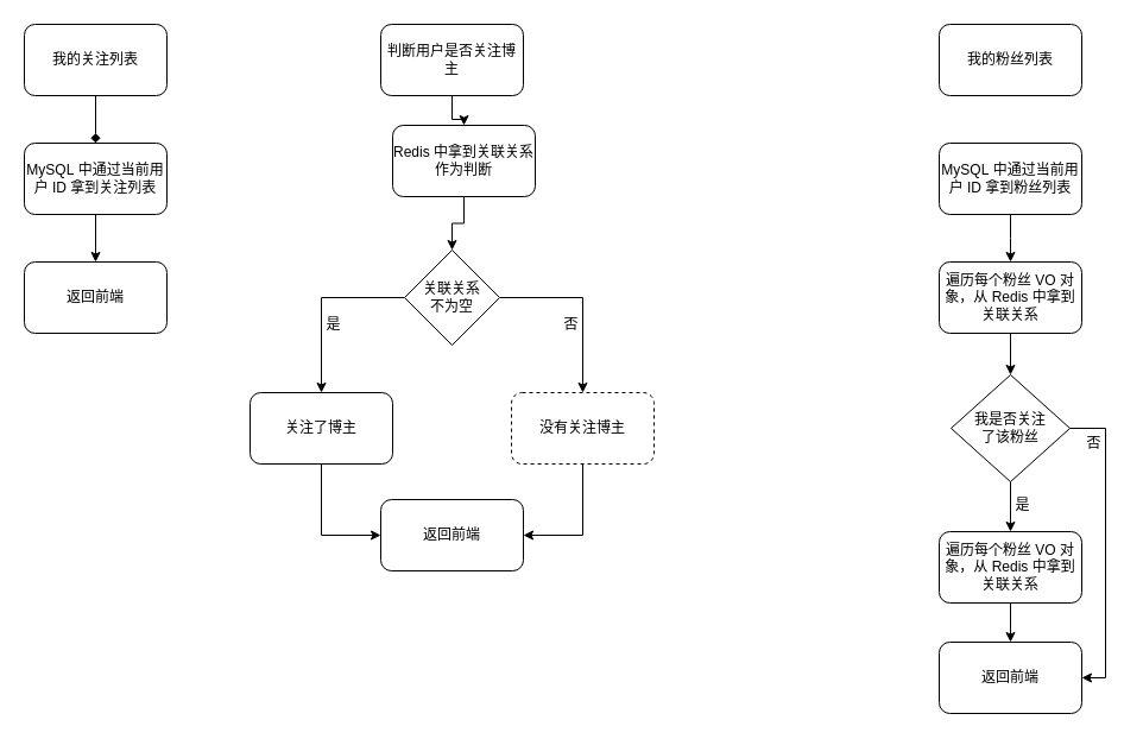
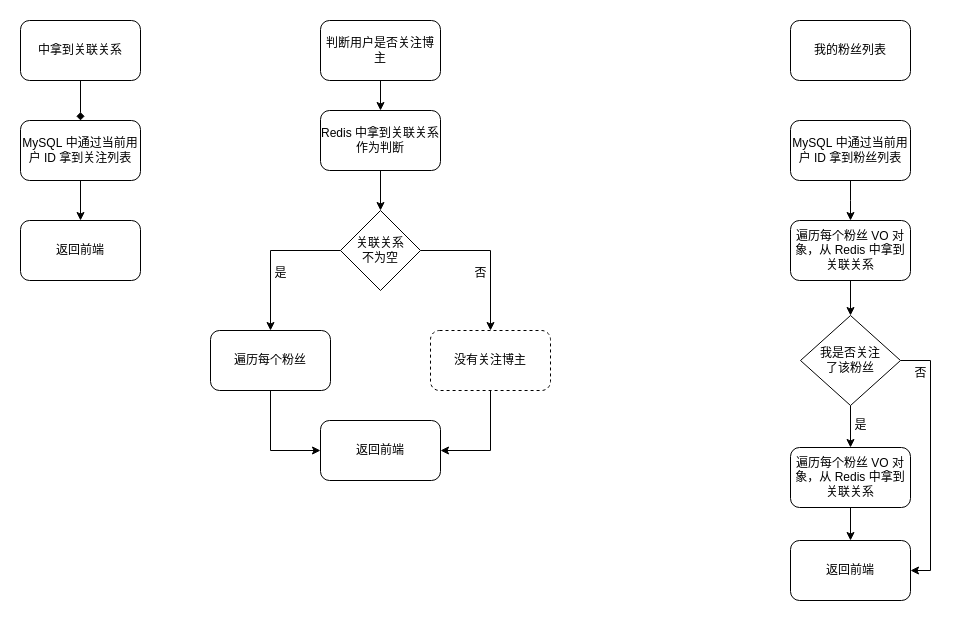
  <mxCell id="0" />
  <mxCell id="1" parent="0" />
  <mxCell id="2" value="" style="edgeStyle=orthogonalEdgeStyle;rounded=0;orthogonalLoop=1;jettySize=auto;html=1;endArrow=diamond;" edge="1" parent="1" source="3" target="5"><mxGeometry relative="1" as="geometry" /></mxCell>
- <mxCell id="3" value="我的关注列表" style="rounded=1;whiteSpace=wrap;html=1;" vertex="1" parent="1"><mxGeometry x="20" y="20" width="120" height="60" as="geometry" /></mxCell>
+ <mxCell id="3" value="中拿到关联关系" style="rounded=1;whiteSpace=wrap;html=1;" vertex="1" parent="1"><mxGeometry x="20" y="20" width="120" height="60" as="geometry" /></mxCell>
  <mxCell id="4" value="" style="edgeStyle=orthogonalEdgeStyle;rounded=0;orthogonalLoop=1;jettySize=auto;html=1;" edge="1" parent="1" source="5" target="6"><mxGeometry relative="1" as="geometry" /></mxCell>
  <mxCell id="5" value="MySQL&amp;nbsp;中通过当前用户 ID&amp;nbsp;拿到关注列表" style="rounded=1;whiteSpace=wrap;html=1;" vertex="1" parent="1"><mxGeometry x="20" y="120" width="120" height="60" as="geometry" /></mxCell>
  <mxCell id="6" value="返回前端" style="rounded=1;whiteSpace=wrap;html=1;" vertex="1" parent="1"><mxGeometry x="20" y="220" width="120" height="60" as="geometry" /></mxCell>
  <mxCell id="7" value="" style="edgeStyle=orthogonalEdgeStyle;rounded=0;orthogonalLoop=1;jettySize=auto;html=1;" edge="1" parent="1" source="8" target="10"><mxGeometry relative="1" as="geometry" /></mxCell>
  <mxCell id="8" value="判断用户是否关注博主" style="rounded=1;whiteSpace=wrap;html=1;" vertex="1" parent="1"><mxGeometry x="320" y="20" width="120" height="60" as="geometry" /></mxCell>
  <mxCell id="9" value="" style="edgeStyle=orthogonalEdgeStyle;rounded=0;orthogonalLoop=1;jettySize=auto;html=1;" edge="1" parent="1" source="10" target="13"><mxGeometry relative="1" as="geometry" /></mxCell>
- <mxCell id="10" value="Redis&amp;nbsp;中拿到关联关系作为判断" style="rounded=1;whiteSpace=wrap;html=1;" vertex="1" parent="1"><mxGeometry x="330" y="105" width="120" height="60" as="geometry" /></mxCell>
+ <mxCell id="10" value="Redis&amp;nbsp;中拿到关联关系作为判断" style="rounded=1;whiteSpace=wrap;html=1;" vertex="1" parent="1"><mxGeometry x="320" y="110" width="120" height="60" as="geometry" /></mxCell>
  <mxCell id="11" style="edgeStyle=orthogonalEdgeStyle;rounded=0;orthogonalLoop=1;jettySize=auto;html=1;" edge="1" parent="1" source="13" target="15"><mxGeometry relative="1" as="geometry" /></mxCell>
  <mxCell id="12" style="edgeStyle=orthogonalEdgeStyle;rounded=0;orthogonalLoop=1;jettySize=auto;html=1;" edge="1" parent="1" source="13" target="17"><mxGeometry relative="1" as="geometry" /></mxCell>
  <mxCell id="13" value="关联关系&lt;br&gt;不为空" style="rhombus;whiteSpace=wrap;html=1;" vertex="1" parent="1"><mxGeometry x="340" y="210" width="80" height="80" as="geometry" /></mxCell>
  <mxCell id="14" style="edgeStyle=orthogonalEdgeStyle;rounded=0;orthogonalLoop=1;jettySize=auto;html=1;entryX=0;entryY=0.5;entryDx=0;entryDy=0;" edge="1" parent="1" source="15" target="33"><mxGeometry relative="1" as="geometry" /></mxCell>
- <mxCell id="15" value="关注了博主" style="rounded=1;whiteSpace=wrap;html=1;" vertex="1" parent="1"><mxGeometry x="210" y="330" width="120" height="60" as="geometry" /></mxCell>
+ <mxCell id="15" value="遍历每个粉丝" style="rounded=1;whiteSpace=wrap;html=1;" vertex="1" parent="1"><mxGeometry x="210" y="330" width="120" height="60" as="geometry" /></mxCell>
  <mxCell id="16" style="edgeStyle=orthogonalEdgeStyle;rounded=0;orthogonalLoop=1;jettySize=auto;html=1;entryX=1;entryY=0.5;entryDx=0;entryDy=0;" edge="1" parent="1" source="17" target="33"><mxGeometry relative="1" as="geometry" /></mxCell>
  <mxCell id="17" value="没有关注博主" style="rounded=1;whiteSpace=wrap;html=1;dashed=1;" vertex="1" parent="1"><mxGeometry x="430" y="330" width="120" height="60" as="geometry" /></mxCell>
  <mxCell id="18" value="我的粉丝列表" style="rounded=1;whiteSpace=wrap;html=1;" vertex="1" parent="1"><mxGeometry x="790" y="20" width="120" height="60" as="geometry" /></mxCell>
  <mxCell id="19" value="" style="edgeStyle=orthogonalEdgeStyle;rounded=0;orthogonalLoop=1;jettySize=auto;html=1;" edge="1" parent="1" source="20"><mxGeometry relative="1" as="geometry"><mxPoint x="850" y="220" as="targetPoint" /></mxGeometry></mxCell>
  <mxCell id="20" value="MySQL&amp;nbsp;中通过当前用户 ID&amp;nbsp;拿到粉丝列表" style="rounded=1;whiteSpace=wrap;html=1;" vertex="1" parent="1"><mxGeometry x="790" y="120" width="120" height="60" as="geometry" /></mxCell>
  <mxCell id="21" value="" style="edgeStyle=orthogonalEdgeStyle;rounded=0;orthogonalLoop=1;jettySize=auto;html=1;" edge="1" parent="1" source="22" target="25"><mxGeometry relative="1" as="geometry" /></mxCell>
  <mxCell id="22" value="遍历每个粉丝&amp;nbsp;VO&amp;nbsp;对象，从&amp;nbsp;Redis&amp;nbsp;中拿到关联关系" style="rounded=1;whiteSpace=wrap;html=1;" vertex="1" parent="1"><mxGeometry x="790" y="220" width="120" height="60" as="geometry" /></mxCell>
  <mxCell id="23" style="edgeStyle=orthogonalEdgeStyle;rounded=0;orthogonalLoop=1;jettySize=auto;html=1;" edge="1" parent="1" source="25" target="27"><mxGeometry relative="1" as="geometry" /></mxCell>
  <mxCell id="24" style="edgeStyle=orthogonalEdgeStyle;rounded=0;orthogonalLoop=1;jettySize=auto;html=1;entryX=1;entryY=0.5;entryDx=0;entryDy=0;" edge="1" parent="1" source="25" target="31"><mxGeometry relative="1" as="geometry"><Array as="points"><mxPoint x="930" y="360" /><mxPoint x="930" y="570" /></Array></mxGeometry></mxCell>
  <mxCell id="25" value="我是否关注&lt;br&gt;了该粉丝" style="rhombus;whiteSpace=wrap;html=1;" vertex="1" parent="1"><mxGeometry x="800" y="315" width="100" height="90" as="geometry" /></mxCell>
  <mxCell id="26" value="" style="edgeStyle=orthogonalEdgeStyle;rounded=0;orthogonalLoop=1;jettySize=auto;html=1;" edge="1" parent="1" source="27" target="31"><mxGeometry relative="1" as="geometry" /></mxCell>
  <mxCell id="27" value="遍历每个粉丝&amp;nbsp;VO&amp;nbsp;对象，从&amp;nbsp;Redis&amp;nbsp;中拿到关联关系" style="rounded=1;whiteSpace=wrap;html=1;" vertex="1" parent="1"><mxGeometry x="790" y="447" width="120" height="60" as="geometry" /></mxCell>
  <mxCell id="28" value="是" style="text;html=1;align=center;verticalAlign=middle;resizable=0;points=[];autosize=1;strokeColor=none;fillColor=none;" vertex="1" parent="1"><mxGeometry x="260" y="258" width="40" height="30" as="geometry" /></mxCell>
  <mxCell id="29" value="否" style="text;html=1;align=center;verticalAlign=middle;resizable=0;points=[];autosize=1;strokeColor=none;fillColor=none;" vertex="1" parent="1"><mxGeometry x="460" y="258" width="40" height="30" as="geometry" /></mxCell>
  <mxCell id="30" value="是" style="text;html=1;align=center;verticalAlign=middle;resizable=0;points=[];autosize=1;strokeColor=none;fillColor=none;" vertex="1" parent="1"><mxGeometry x="840" y="410" width="40" height="30" as="geometry" /></mxCell>
  <mxCell id="31" value="返回前端" style="rounded=1;whiteSpace=wrap;html=1;" vertex="1" parent="1"><mxGeometry x="790" y="540" width="120" height="60" as="geometry" /></mxCell>
  <mxCell id="32" value="否" style="text;html=1;align=center;verticalAlign=middle;resizable=0;points=[];autosize=1;strokeColor=none;fillColor=none;" vertex="1" parent="1"><mxGeometry x="900" y="358" width="40" height="30" as="geometry" /></mxCell>
  <mxCell id="33" value="返回前端" style="rounded=1;whiteSpace=wrap;html=1;" vertex="1" parent="1"><mxGeometry x="320" y="420" width="120" height="60" as="geometry" /></mxCell>
